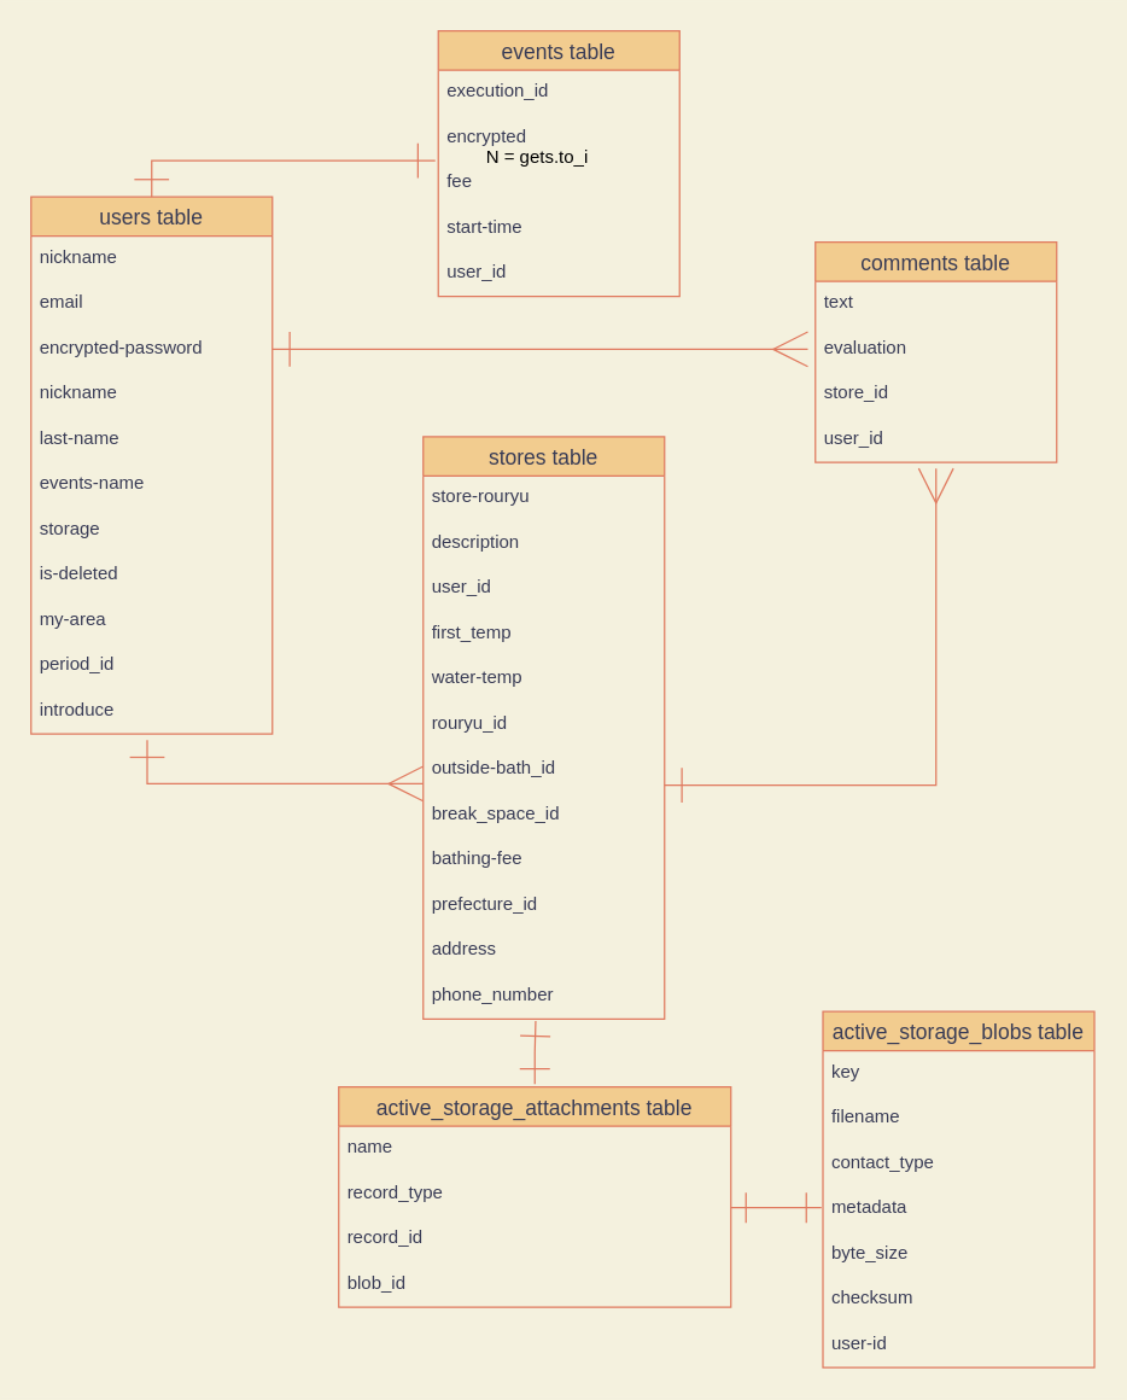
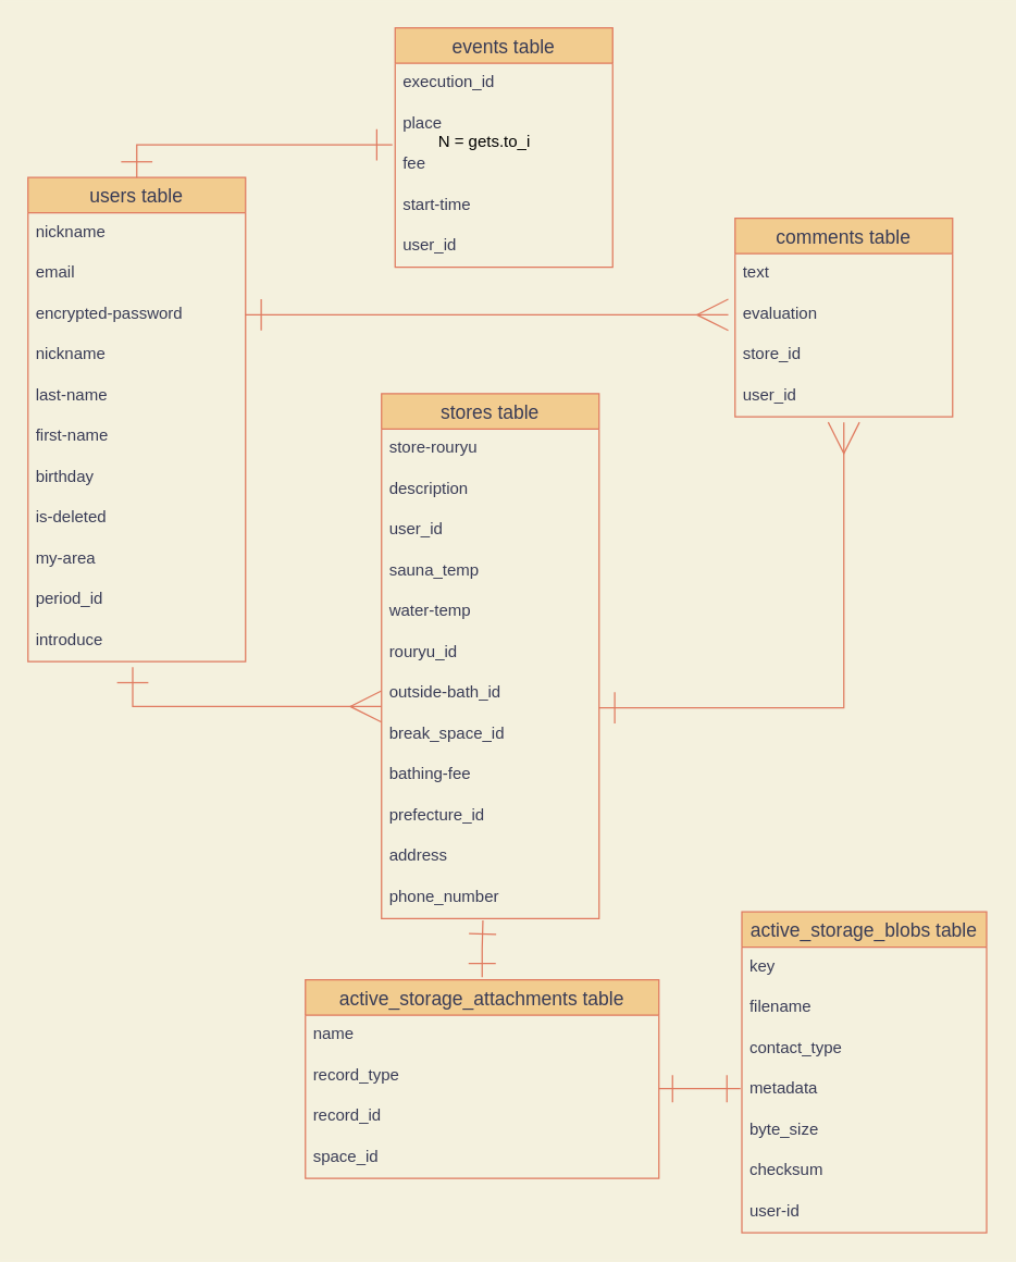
  <mxCell id="0" />
  <mxCell id="1" parent="0" />
  <mxCell id="2" value="users table" style="swimlane;fontStyle=0;childLayout=stackLayout;horizontal=1;startSize=26;horizontalStack=0;resizeParent=1;resizeParentMax=0;resizeLast=0;collapsible=1;marginBottom=0;align=center;fontSize=14;fillColor=#F2CC8F;strokeColor=#E07A5F;fontColor=#393C56;" parent="1" vertex="1"><mxGeometry x="20" y="130" width="160" height="356" as="geometry" /></mxCell>
  <mxCell id="3" value="nickname" style="text;strokeColor=none;fillColor=none;spacingLeft=4;spacingRight=4;overflow=hidden;rotatable=0;points=[[0,0.5],[1,0.5]];portConstraint=eastwest;fontSize=12;fontColor=#393C56;" parent="2" vertex="1"><mxGeometry y="26" width="160" height="30" as="geometry" /></mxCell>
  <mxCell id="4" value="email" style="text;strokeColor=none;fillColor=none;spacingLeft=4;spacingRight=4;overflow=hidden;rotatable=0;points=[[0,0.5],[1,0.5]];portConstraint=eastwest;fontSize=12;fontColor=#393C56;" parent="2" vertex="1"><mxGeometry y="56" width="160" height="30" as="geometry" /></mxCell>
  <mxCell id="5" value="encrypted-password" style="text;strokeColor=none;fillColor=none;spacingLeft=4;spacingRight=4;overflow=hidden;rotatable=0;points=[[0,0.5],[1,0.5]];portConstraint=eastwest;fontSize=12;fontColor=#393C56;" parent="2" vertex="1"><mxGeometry y="86" width="160" height="30" as="geometry" /></mxCell>
  <mxCell id="6" value="nickname" style="text;strokeColor=none;fillColor=none;spacingLeft=4;spacingRight=4;overflow=hidden;rotatable=0;points=[[0,0.5],[1,0.5]];portConstraint=eastwest;fontSize=12;fontColor=#393C56;" parent="2" vertex="1"><mxGeometry y="116" width="160" height="30" as="geometry" /></mxCell>
  <mxCell id="7" value="last-name" style="text;strokeColor=none;fillColor=none;spacingLeft=4;spacingRight=4;overflow=hidden;rotatable=0;points=[[0,0.5],[1,0.5]];portConstraint=eastwest;fontSize=12;fontColor=#393C56;" parent="2" vertex="1"><mxGeometry y="146" width="160" height="30" as="geometry" /></mxCell>
- <mxCell id="8" value="events-name" style="text;strokeColor=none;fillColor=none;spacingLeft=4;spacingRight=4;overflow=hidden;rotatable=0;points=[[0,0.5],[1,0.5]];portConstraint=eastwest;fontSize=12;fontColor=#393C56;" parent="2" vertex="1"><mxGeometry y="176" width="160" height="30" as="geometry" /></mxCell>
- <mxCell id="9" value="storage" style="text;strokeColor=none;fillColor=none;spacingLeft=4;spacingRight=4;overflow=hidden;rotatable=0;points=[[0,0.5],[1,0.5]];portConstraint=eastwest;fontSize=12;fontColor=#393C56;" parent="2" vertex="1"><mxGeometry y="206" width="160" height="30" as="geometry" /></mxCell>
+ <mxCell id="8" value="first-name" style="text;strokeColor=none;fillColor=none;spacingLeft=4;spacingRight=4;overflow=hidden;rotatable=0;points=[[0,0.5],[1,0.5]];portConstraint=eastwest;fontSize=12;fontColor=#393C56;" parent="2" vertex="1"><mxGeometry y="176" width="160" height="30" as="geometry" /></mxCell>
+ <mxCell id="9" value="birthday" style="text;strokeColor=none;fillColor=none;spacingLeft=4;spacingRight=4;overflow=hidden;rotatable=0;points=[[0,0.5],[1,0.5]];portConstraint=eastwest;fontSize=12;fontColor=#393C56;" parent="2" vertex="1"><mxGeometry y="206" width="160" height="30" as="geometry" /></mxCell>
  <mxCell id="10" value="is-deleted" style="text;strokeColor=none;fillColor=none;spacingLeft=4;spacingRight=4;overflow=hidden;rotatable=0;points=[[0,0.5],[1,0.5]];portConstraint=eastwest;fontSize=12;fontColor=#393C56;" parent="2" vertex="1"><mxGeometry y="236" width="160" height="30" as="geometry" /></mxCell>
  <mxCell id="11" value="my-area" style="text;strokeColor=none;fillColor=none;spacingLeft=4;spacingRight=4;overflow=hidden;rotatable=0;points=[[0,0.5],[1,0.5]];portConstraint=eastwest;fontSize=12;fontColor=#393C56;" parent="2" vertex="1"><mxGeometry y="266" width="160" height="30" as="geometry" /></mxCell>
  <mxCell id="12" value="period_id" style="text;strokeColor=none;fillColor=none;spacingLeft=4;spacingRight=4;overflow=hidden;rotatable=0;points=[[0,0.5],[1,0.5]];portConstraint=eastwest;fontSize=12;fontColor=#393C56;" vertex="1" parent="2"><mxGeometry y="296" width="160" height="30" as="geometry" /></mxCell>
  <mxCell id="13" value="introduce" style="text;strokeColor=none;fillColor=none;spacingLeft=4;spacingRight=4;overflow=hidden;rotatable=0;points=[[0,0.5],[1,0.5]];portConstraint=eastwest;fontSize=12;fontColor=#393C56;" parent="2" vertex="1"><mxGeometry y="326" width="160" height="30" as="geometry" /></mxCell>
  <mxCell id="14" value="comments table" style="swimlane;fontStyle=0;childLayout=stackLayout;horizontal=1;startSize=26;horizontalStack=0;resizeParent=1;resizeParentMax=0;resizeLast=0;collapsible=1;marginBottom=0;align=center;fontSize=14;fillColor=#F2CC8F;strokeColor=#E07A5F;fontColor=#393C56;" parent="1" vertex="1"><mxGeometry x="540" y="160" width="160" height="146" as="geometry"><mxRectangle x="600" y="110" width="130" height="26" as="alternateBounds" /></mxGeometry></mxCell>
  <mxCell id="15" value="text" style="text;strokeColor=none;fillColor=none;spacingLeft=4;spacingRight=4;overflow=hidden;rotatable=0;points=[[0,0.5],[1,0.5]];portConstraint=eastwest;fontSize=12;fontColor=#393C56;" parent="14" vertex="1"><mxGeometry y="26" width="160" height="30" as="geometry" /></mxCell>
  <mxCell id="16" value="evaluation" style="text;strokeColor=none;fillColor=none;spacingLeft=4;spacingRight=4;overflow=hidden;rotatable=0;points=[[0,0.5],[1,0.5]];portConstraint=eastwest;fontSize=12;fontColor=#393C56;" parent="14" vertex="1"><mxGeometry y="56" width="160" height="30" as="geometry" /></mxCell>
  <mxCell id="17" value="store_id" style="text;strokeColor=none;fillColor=none;spacingLeft=4;spacingRight=4;overflow=hidden;rotatable=0;points=[[0,0.5],[1,0.5]];portConstraint=eastwest;fontSize=12;fontColor=#393C56;" parent="14" vertex="1"><mxGeometry y="86" width="160" height="30" as="geometry" /></mxCell>
  <mxCell id="18" value="user_id" style="text;strokeColor=none;fillColor=none;spacingLeft=4;spacingRight=4;overflow=hidden;rotatable=0;points=[[0,0.5],[1,0.5]];portConstraint=eastwest;fontSize=12;fontColor=#393C56;" parent="14" vertex="1"><mxGeometry y="116" width="160" height="30" as="geometry" /></mxCell>
  <mxCell id="19" value="stores table" style="swimlane;fontStyle=0;childLayout=stackLayout;horizontal=1;startSize=26;horizontalStack=0;resizeParent=1;resizeParentMax=0;resizeLast=0;collapsible=1;marginBottom=0;align=center;fontSize=14;fillColor=#F2CC8F;strokeColor=#E07A5F;fontColor=#393C56;" parent="1" vertex="1"><mxGeometry x="280" y="289" width="160" height="386" as="geometry" /></mxCell>
  <mxCell id="20" value="store-rouryu" style="text;strokeColor=none;fillColor=none;spacingLeft=4;spacingRight=4;overflow=hidden;rotatable=0;points=[[0,0.5],[1,0.5]];portConstraint=eastwest;fontSize=12;fontColor=#393C56;" parent="19" vertex="1"><mxGeometry y="26" width="160" height="30" as="geometry" /></mxCell>
  <mxCell id="21" value="description" style="text;strokeColor=none;fillColor=none;spacingLeft=4;spacingRight=4;overflow=hidden;rotatable=0;points=[[0,0.5],[1,0.5]];portConstraint=eastwest;fontSize=12;fontColor=#393C56;" parent="19" vertex="1"><mxGeometry y="56" width="160" height="30" as="geometry" /></mxCell>
  <mxCell id="22" value="user_id" style="text;strokeColor=none;fillColor=none;spacingLeft=4;spacingRight=4;overflow=hidden;rotatable=0;points=[[0,0.5],[1,0.5]];portConstraint=eastwest;fontSize=12;fontColor=#393C56;" parent="19" vertex="1"><mxGeometry y="86" width="160" height="30" as="geometry" /></mxCell>
- <mxCell id="23" value="first_temp" style="text;strokeColor=none;fillColor=none;spacingLeft=4;spacingRight=4;overflow=hidden;rotatable=0;points=[[0,0.5],[1,0.5]];portConstraint=eastwest;fontSize=12;fontColor=#393C56;" parent="19" vertex="1"><mxGeometry y="116" width="160" height="30" as="geometry" /></mxCell>
+ <mxCell id="23" value="sauna_temp" style="text;strokeColor=none;fillColor=none;spacingLeft=4;spacingRight=4;overflow=hidden;rotatable=0;points=[[0,0.5],[1,0.5]];portConstraint=eastwest;fontSize=12;fontColor=#393C56;" parent="19" vertex="1"><mxGeometry y="116" width="160" height="30" as="geometry" /></mxCell>
  <mxCell id="24" value="water-temp" style="text;strokeColor=none;fillColor=none;spacingLeft=4;spacingRight=4;overflow=hidden;rotatable=0;points=[[0,0.5],[1,0.5]];portConstraint=eastwest;fontSize=12;fontColor=#393C56;" parent="19" vertex="1"><mxGeometry y="146" width="160" height="30" as="geometry" /></mxCell>
  <mxCell id="25" value="rouryu_id" style="text;strokeColor=none;fillColor=none;spacingLeft=4;spacingRight=4;overflow=hidden;rotatable=0;points=[[0,0.5],[1,0.5]];portConstraint=eastwest;fontSize=12;fontColor=#393C56;" parent="19" vertex="1"><mxGeometry y="176" width="160" height="30" as="geometry" /></mxCell>
  <mxCell id="26" value="outside-bath_id" style="text;strokeColor=none;fillColor=none;spacingLeft=4;spacingRight=4;overflow=hidden;rotatable=0;points=[[0,0.5],[1,0.5]];portConstraint=eastwest;fontSize=12;fontColor=#393C56;" parent="19" vertex="1"><mxGeometry y="206" width="160" height="30" as="geometry" /></mxCell>
  <mxCell id="27" value="break_space_id" style="text;strokeColor=none;fillColor=none;spacingLeft=4;spacingRight=4;overflow=hidden;rotatable=0;points=[[0,0.5],[1,0.5]];portConstraint=eastwest;fontSize=12;fontColor=#393C56;" parent="19" vertex="1"><mxGeometry y="236" width="160" height="30" as="geometry" /></mxCell>
  <mxCell id="28" value="bathing-fee" style="text;strokeColor=none;fillColor=none;spacingLeft=4;spacingRight=4;overflow=hidden;rotatable=0;points=[[0,0.5],[1,0.5]];portConstraint=eastwest;fontSize=12;fontColor=#393C56;" parent="19" vertex="1"><mxGeometry y="266" width="160" height="30" as="geometry" /></mxCell>
  <mxCell id="29" value="prefecture_id" style="text;strokeColor=none;fillColor=none;spacingLeft=4;spacingRight=4;overflow=hidden;rotatable=0;points=[[0,0.5],[1,0.5]];portConstraint=eastwest;fontSize=12;fontColor=#393C56;" parent="19" vertex="1"><mxGeometry y="296" width="160" height="30" as="geometry" /></mxCell>
  <mxCell id="30" value="address" style="text;strokeColor=none;fillColor=none;spacingLeft=4;spacingRight=4;overflow=hidden;rotatable=0;points=[[0,0.5],[1,0.5]];portConstraint=eastwest;fontSize=12;fontColor=#393C56;" parent="19" vertex="1"><mxGeometry y="326" width="160" height="30" as="geometry" /></mxCell>
  <mxCell id="31" value="phone_number" style="text;strokeColor=none;fillColor=none;spacingLeft=4;spacingRight=4;overflow=hidden;rotatable=0;points=[[0,0.5],[1,0.5]];portConstraint=eastwest;fontSize=12;fontColor=#393C56;" parent="19" vertex="1"><mxGeometry y="356" width="160" height="30" as="geometry" /></mxCell>
  <mxCell id="32" style="edgeStyle=orthogonalEdgeStyle;rounded=0;orthogonalLoop=1;jettySize=auto;html=1;exitX=1;exitY=0.5;exitDx=0;exitDy=0;sourcePerimeterSpacing=6;targetPerimeterSpacing=6;endSize=21;startSize=21;endArrow=ERmany;endFill=0;startArrow=ERone;startFill=0;labelBackgroundColor=#F4F1DE;strokeColor=#E07A5F;fontColor=#393C56;" parent="1" source="5" edge="1"><mxGeometry relative="1" as="geometry"><mxPoint x="535" y="231" as="targetPoint" /><Array as="points" /></mxGeometry></mxCell>
  <mxCell id="33" style="edgeStyle=orthogonalEdgeStyle;rounded=0;orthogonalLoop=1;jettySize=auto;html=1;targetPerimeterSpacing=6;sourcePerimeterSpacing=6;endSize=21;startSize=21;endArrow=ERone;endFill=0;startArrow=ERmany;startFill=0;labelBackgroundColor=#F4F1DE;strokeColor=#E07A5F;fontColor=#393C56;" parent="1" edge="1"><mxGeometry relative="1" as="geometry"><mxPoint x="97" y="490" as="targetPoint" /><mxPoint x="280" y="519" as="sourcePoint" /><Array as="points"><mxPoint x="280" y="519" /><mxPoint x="97" y="519" /></Array></mxGeometry></mxCell>
  <mxCell id="34" style="edgeStyle=orthogonalEdgeStyle;rounded=0;orthogonalLoop=1;jettySize=auto;html=1;targetPerimeterSpacing=6;sourcePerimeterSpacing=6;endSize=21;startSize=21;startArrow=ERone;startFill=0;endArrow=ERmany;endFill=0;labelBackgroundColor=#F4F1DE;strokeColor=#E07A5F;fontColor=#393C56;" parent="1" edge="1"><mxGeometry relative="1" as="geometry"><mxPoint x="620" y="310" as="targetPoint" /><mxPoint x="440" y="520" as="sourcePoint" /><Array as="points"><mxPoint x="440" y="520" /><mxPoint x="620" y="520" /></Array></mxGeometry></mxCell>
  <mxCell id="35" style="edgeStyle=orthogonalEdgeStyle;rounded=0;orthogonalLoop=1;jettySize=auto;html=1;exitX=0.5;exitY=0;exitDx=0;exitDy=0;entryX=0.466;entryY=1.111;entryDx=0;entryDy=0;entryPerimeter=0;endSize=18;endArrow=ERone;endFill=0;startArrow=ERone;startFill=0;startSize=18;strokeColor=#E07A5F;" parent="1" edge="1"><mxGeometry relative="1" as="geometry"><mxPoint x="354" y="718" as="sourcePoint" /><mxPoint x="354.56" y="676.33" as="targetPoint" /><Array as="points"><mxPoint x="354" y="697" /></Array></mxGeometry></mxCell>
  <mxCell id="36" value="active_storage_attachments table" style="swimlane;fontStyle=0;childLayout=stackLayout;horizontal=1;startSize=26;horizontalStack=0;resizeParent=1;resizeParentMax=0;resizeLast=0;collapsible=1;marginBottom=0;align=center;fontSize=14;fillColor=#F2CC8F;strokeColor=#E07A5F;fontColor=#393C56;" parent="1" vertex="1"><mxGeometry x="224" y="720" width="260" height="146" as="geometry" /></mxCell>
  <mxCell id="37" value="name" style="text;strokeColor=none;fillColor=none;spacingLeft=4;spacingRight=4;overflow=hidden;rotatable=0;points=[[0,0.5],[1,0.5]];portConstraint=eastwest;fontSize=12;fontColor=#393C56;" parent="36" vertex="1"><mxGeometry y="26" width="260" height="30" as="geometry" /></mxCell>
  <mxCell id="38" value="record_type" style="text;strokeColor=none;fillColor=none;spacingLeft=4;spacingRight=4;overflow=hidden;rotatable=0;points=[[0,0.5],[1,0.5]];portConstraint=eastwest;fontSize=12;fontColor=#393C56;" parent="36" vertex="1"><mxGeometry y="56" width="260" height="30" as="geometry" /></mxCell>
  <mxCell id="39" value="record_id" style="text;strokeColor=none;fillColor=none;spacingLeft=4;spacingRight=4;overflow=hidden;rotatable=0;points=[[0,0.5],[1,0.5]];portConstraint=eastwest;fontSize=12;fontColor=#393C56;" parent="36" vertex="1"><mxGeometry y="86" width="260" height="30" as="geometry" /></mxCell>
- <mxCell id="40" value="blob_id" style="text;strokeColor=none;fillColor=none;spacingLeft=4;spacingRight=4;overflow=hidden;rotatable=0;points=[[0,0.5],[1,0.5]];portConstraint=eastwest;fontSize=12;fontColor=#393C56;" parent="36" vertex="1"><mxGeometry y="116" width="260" height="30" as="geometry" /></mxCell>
+ <mxCell id="40" value="space_id" style="text;strokeColor=none;fillColor=none;spacingLeft=4;spacingRight=4;overflow=hidden;rotatable=0;points=[[0,0.5],[1,0.5]];portConstraint=eastwest;fontSize=12;fontColor=#393C56;" parent="36" vertex="1"><mxGeometry y="116" width="260" height="30" as="geometry" /></mxCell>
  <mxCell id="41" value="active_storage_blobs table" style="swimlane;fontStyle=0;childLayout=stackLayout;horizontal=1;startSize=26;horizontalStack=0;resizeParent=1;resizeParentMax=0;resizeLast=0;collapsible=1;marginBottom=0;align=center;fontSize=14;fillColor=#F2CC8F;strokeColor=#E07A5F;fontColor=#393C56;" parent="1" vertex="1"><mxGeometry x="545" y="670" width="180" height="236" as="geometry" /></mxCell>
  <mxCell id="42" value="key" style="text;strokeColor=none;fillColor=none;spacingLeft=4;spacingRight=4;overflow=hidden;rotatable=0;points=[[0,0.5],[1,0.5]];portConstraint=eastwest;fontSize=12;fontColor=#393C56;" parent="41" vertex="1"><mxGeometry y="26" width="180" height="30" as="geometry" /></mxCell>
  <mxCell id="43" value="filename" style="text;strokeColor=none;fillColor=none;spacingLeft=4;spacingRight=4;overflow=hidden;rotatable=0;points=[[0,0.5],[1,0.5]];portConstraint=eastwest;fontSize=12;fontColor=#393C56;" parent="41" vertex="1"><mxGeometry y="56" width="180" height="30" as="geometry" /></mxCell>
  <mxCell id="44" value="contact_type" style="text;strokeColor=none;fillColor=none;spacingLeft=4;spacingRight=4;overflow=hidden;rotatable=0;points=[[0,0.5],[1,0.5]];portConstraint=eastwest;fontSize=12;fontColor=#393C56;" parent="41" vertex="1"><mxGeometry y="86" width="180" height="30" as="geometry" /></mxCell>
  <mxCell id="45" value="metadata" style="text;strokeColor=none;fillColor=none;spacingLeft=4;spacingRight=4;overflow=hidden;rotatable=0;points=[[0,0.5],[1,0.5]];portConstraint=eastwest;fontSize=12;fontColor=#393C56;" parent="41" vertex="1"><mxGeometry y="116" width="180" height="30" as="geometry" /></mxCell>
  <mxCell id="46" value="byte_size" style="text;strokeColor=none;fillColor=none;spacingLeft=4;spacingRight=4;overflow=hidden;rotatable=0;points=[[0,0.5],[1,0.5]];portConstraint=eastwest;fontSize=12;fontColor=#393C56;" parent="41" vertex="1"><mxGeometry y="146" width="180" height="30" as="geometry" /></mxCell>
  <mxCell id="47" value="checksum" style="text;strokeColor=none;fillColor=none;spacingLeft=4;spacingRight=4;overflow=hidden;rotatable=0;points=[[0,0.5],[1,0.5]];portConstraint=eastwest;fontSize=12;fontColor=#393C56;" parent="41" vertex="1"><mxGeometry y="176" width="180" height="30" as="geometry" /></mxCell>
  <mxCell id="48" value="user-id" style="text;strokeColor=none;fillColor=none;spacingLeft=4;spacingRight=4;overflow=hidden;rotatable=0;points=[[0,0.5],[1,0.5]];portConstraint=eastwest;fontSize=12;fontColor=#393C56;" parent="41" vertex="1"><mxGeometry y="206" width="180" height="30" as="geometry" /></mxCell>
  <mxCell id="49" style="edgeStyle=orthogonalEdgeStyle;rounded=0;orthogonalLoop=1;jettySize=auto;html=1;startArrow=ERone;startFill=0;endArrow=ERone;endFill=0;startSize=18;endSize=18;sourcePerimeterSpacing=6;targetPerimeterSpacing=6;labelBackgroundColor=#F4F1DE;strokeColor=#E07A5F;fontColor=#393C56;" parent="1" edge="1"><mxGeometry relative="1" as="geometry"><mxPoint x="484" y="800" as="sourcePoint" /><mxPoint x="544" y="800" as="targetPoint" /><Array as="points"><mxPoint x="544" y="800" /><mxPoint x="544" y="800" /></Array></mxGeometry></mxCell>
  <mxCell id="50" value="N = gets.to_i" style="text;whiteSpace=wrap;html=1;" parent="1" vertex="1"><mxGeometry x="320" y="90" width="90" height="30" as="geometry" /></mxCell>
  <mxCell id="51" style="edgeStyle=orthogonalEdgeStyle;rounded=0;orthogonalLoop=1;jettySize=auto;html=1;exitX=0.5;exitY=0;exitDx=0;exitDy=0;sourcePerimeterSpacing=6;targetPerimeterSpacing=6;endSize=21;startSize=21;endArrow=ERone;endFill=0;startArrow=ERone;startFill=0;labelBackgroundColor=#F4F1DE;strokeColor=#E07A5F;fontColor=#393C56;" parent="1" source="2" edge="1"><mxGeometry relative="1" as="geometry"><mxPoint x="288" y="106" as="targetPoint" /><Array as="points"><mxPoint x="100" y="106" /></Array><mxPoint x="88" y="106" as="sourcePoint" /></mxGeometry></mxCell>
  <mxCell id="52" value="events table" style="swimlane;fontStyle=0;childLayout=stackLayout;horizontal=1;startSize=26;horizontalStack=0;resizeParent=1;resizeParentMax=0;resizeLast=0;collapsible=1;marginBottom=0;align=center;fontSize=14;fillColor=#F2CC8F;strokeColor=#E07A5F;fontColor=#393C56;" parent="1" vertex="1"><mxGeometry x="290" y="20" width="160" height="176" as="geometry" /></mxCell>
  <mxCell id="53" value="execution_id" style="text;strokeColor=none;fillColor=none;spacingLeft=4;spacingRight=4;overflow=hidden;rotatable=0;points=[[0,0.5],[1,0.5]];portConstraint=eastwest;fontSize=12;fontColor=#393C56;" parent="52" vertex="1"><mxGeometry y="26" width="160" height="30" as="geometry" /></mxCell>
- <mxCell id="54" value="encrypted" style="text;strokeColor=none;fillColor=none;spacingLeft=4;spacingRight=4;overflow=hidden;rotatable=0;points=[[0,0.5],[1,0.5]];portConstraint=eastwest;fontSize=12;fontColor=#393C56;" parent="52" vertex="1"><mxGeometry y="56" width="160" height="30" as="geometry" /></mxCell>
+ <mxCell id="54" value="place" style="text;strokeColor=none;fillColor=none;spacingLeft=4;spacingRight=4;overflow=hidden;rotatable=0;points=[[0,0.5],[1,0.5]];portConstraint=eastwest;fontSize=12;fontColor=#393C56;" parent="52" vertex="1"><mxGeometry y="56" width="160" height="30" as="geometry" /></mxCell>
  <mxCell id="55" value="fee" style="text;strokeColor=none;fillColor=none;spacingLeft=4;spacingRight=4;overflow=hidden;rotatable=0;points=[[0,0.5],[1,0.5]];portConstraint=eastwest;fontSize=12;fontColor=#393C56;" parent="52" vertex="1"><mxGeometry y="86" width="160" height="30" as="geometry" /></mxCell>
  <mxCell id="56" value="start-time" style="text;strokeColor=none;fillColor=none;spacingLeft=4;spacingRight=4;overflow=hidden;rotatable=0;points=[[0,0.5],[1,0.5]];portConstraint=eastwest;fontSize=12;fontColor=#393C56;" parent="52" vertex="1"><mxGeometry y="116" width="160" height="30" as="geometry" /></mxCell>
  <mxCell id="57" value="user_id" style="text;strokeColor=none;fillColor=none;spacingLeft=4;spacingRight=4;overflow=hidden;rotatable=0;points=[[0,0.5],[1,0.5]];portConstraint=eastwest;fontSize=12;fontColor=#393C56;" parent="52" vertex="1"><mxGeometry y="146" width="160" height="30" as="geometry" /></mxCell>
